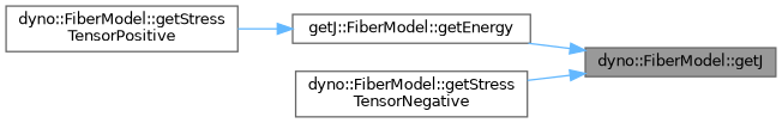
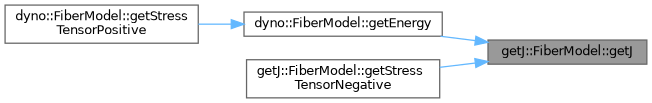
  digraph {
    rankdir=RL
    node [color=grey40 fillcolor=white fontname=Helvetica fontsize=10 shape=box style=filled]
    edge [color=steelblue1 dir=back fontname=Helvetica fontsize=10 labelfontname=Helvetica labelfontsize=10 style=solid]
-   n1 [color=gray40 fillcolor=grey60 fontcolor=black height=0.2 label="dyno::FiberModel::getJ" width=0.4]
-   n2 [height=0.2 label="getJ::FiberModel::getEnergy" width=0.4]
-   n3 [height=0.2 label="dyno::FiberModel::getStress\lTensorNegative" width=0.4]
+   n1 [color=gray40 fillcolor=grey60 fontcolor=black height=0.2 label="getJ::FiberModel::getJ" width=0.4]
+   n2 [height=0.2 label="dyno::FiberModel::getEnergy" width=0.4]
+   n3 [height=0.2 label="getJ::FiberModel::getStress\lTensorNegative" width=0.4]
    n4 [height=0.2 label="dyno::FiberModel::getStress\lTensorPositive" width=0.4]
    n1 -> n2
    n1 -> n3
    n2 -> n4
  }
